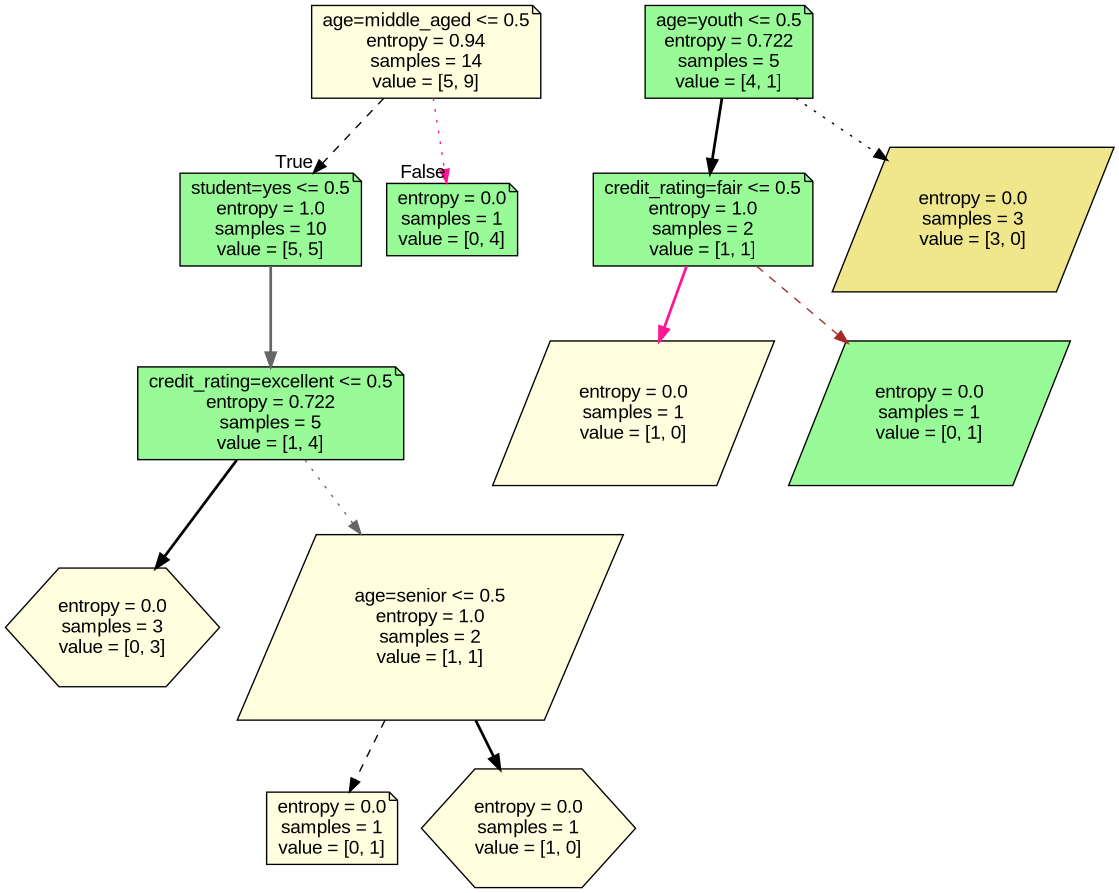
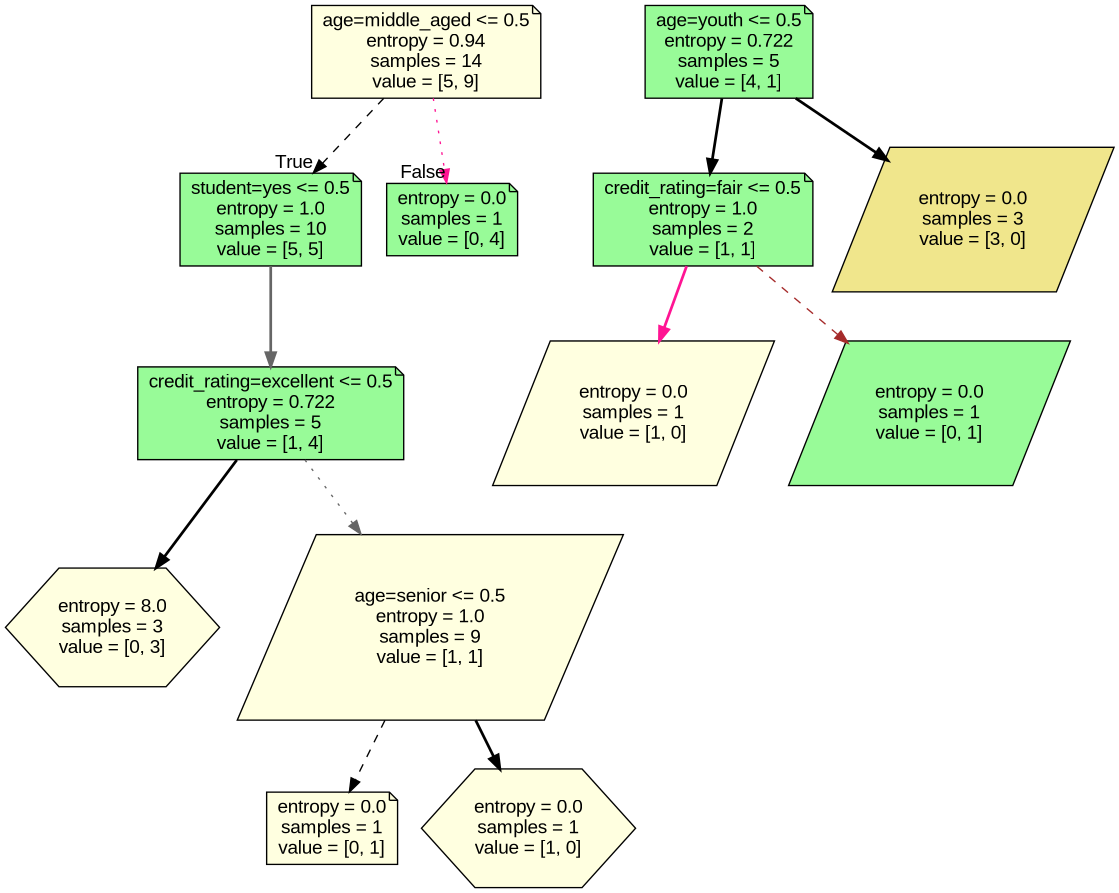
  digraph {
    fontname="Liberation Sans"
    node [fillcolor=lightyellow fontname="Liberation Sans" shape=note style=filled]
    edge [color=black fontname="Liberation Sans" style=bold]
    n1 [label="age=middle_aged <= 0.5\nentropy = 0.94\nsamples = 14\nvalue = [5, 9]"]
    n2 [fillcolor=palegreen label="student=yes <= 0.5\nentropy = 1.0\nsamples = 10\nvalue = [5, 5]"]
    n3 [fillcolor=palegreen label="entropy = 0.0\nsamples = 1\nvalue = [0, 4]"]
    n4 [fillcolor=palegreen label="credit_rating=excellent <= 0.5\nentropy = 0.722\nsamples = 5\nvalue = [1, 4]"]
    n5 [fillcolor=palegreen label="age=youth <= 0.5\nentropy = 0.722\nsamples = 5\nvalue = [4, 1]"]
    n6 [fillcolor=palegreen label="credit_rating=fair <= 0.5\nentropy = 1.0\nsamples = 2\nvalue = [1, 1]"]
    n7 [fillcolor=khaki label="entropy = 0.0\nsamples = 3\nvalue = [3, 0]" shape=parallelogram]
-   n8 [label="entropy = 0.0\nsamples = 3\nvalue = [0, 3]" shape=hexagon]
-   n9 [label="age=senior <= 0.5\nentropy = 1.0\nsamples = 2\nvalue = [1, 1]" shape=parallelogram]
+   n8 [label="entropy = 8.0\nsamples = 3\nvalue = [0, 3]" shape=hexagon]
+   n9 [label="age=senior <= 0.5\nentropy = 1.0\nsamples = 9\nvalue = [1, 1]" shape=parallelogram]
    n10 [label="entropy = 0.0\nsamples = 1\nvalue = [1, 0]" shape=parallelogram]
    n11 [fillcolor=palegreen label="entropy = 0.0\nsamples = 1\nvalue = [0, 1]" shape=parallelogram]
    n12 [label="entropy = 0.0\nsamples = 1\nvalue = [0, 1]"]
    n13 [label="entropy = 0.0\nsamples = 1\nvalue = [1, 0]" shape=hexagon]
    n1 -> n2 [headlabel=True labelangle=45 labeldistance=2.5 style=dashed]
    n1 -> n3 [color=deeppink headlabel=False labelangle=-45 labeldistance=2.5 style=dotted]
    n2 -> n4 [color=gray40]
    n4 -> n8
    n4 -> n9 [color=gray40 style=dotted]
    n5 -> n6
-   n5 -> n7 [style=dotted]
+   n5 -> n7
    n6 -> n10 [color=deeppink]
    n6 -> n11 [color=brown style=dashed]
    n9 -> n12 [style=dashed]
    n9 -> n13
  }
